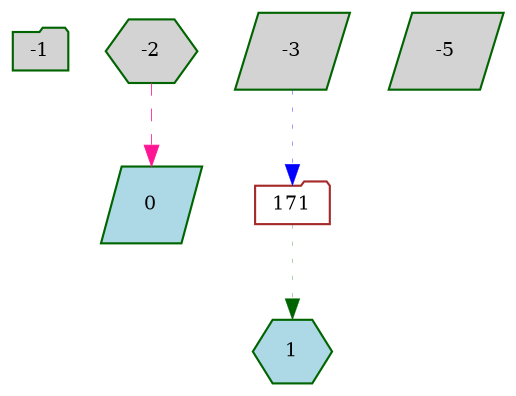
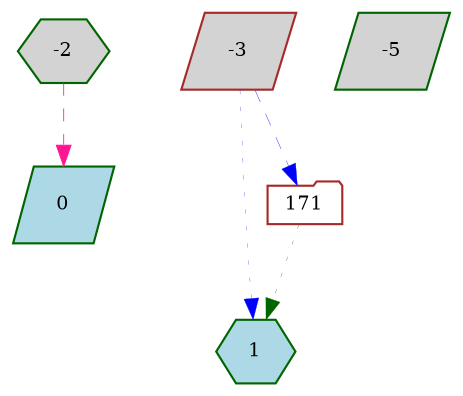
  digraph {
    node [color=darkgreen fillcolor=lightgray fontsize=9 shape=parallelogram style=filled]
    edge [color=blue style=dashed]
-   -1 [height=0.2 shape=folder width=0.2]
    -2 [height=0.2 shape=hexagon width=0.2]
    0 [fillcolor=lightblue height=0.2 width=0.2]
-   -3 [height=0.2 width=0.2]
+   -3 [color=brown height=0.2 width=0.2]
    1 [fillcolor=lightblue height=0.2 shape=hexagon width=0.2]
    n6 [color=brown fillcolor=white height=0.2 label=171 shape=folder width=0.2]
    -5 [height=0.2 width=0.2]
    -2 -> 0 [color=deeppink penwidth=0.3789439905725056]
-   -3 -> n6 [penwidth=0.179638042276733 style=dotted]
+   -3 -> 1 [penwidth=0.12447781715651941 style=dotted]
+   -3 -> n6 [penwidth=0.179638042276733]
    n6 -> 1 [color=darkgreen penwidth=0.14306070028920026 style=dotted]
  }
